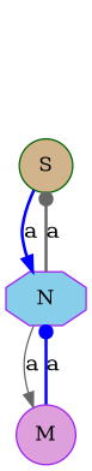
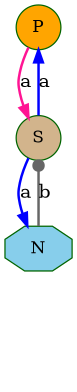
  digraph {
    rankdir=TB
    node [color=darkgreen shape=circle style=filled]
    edge [arrowhead=normal color=blue fontsize=15 style=bold]
+   n1 [fillcolor=orange label=P]
    n2 [fillcolor=tan label=S]
-   n3 [color=purple fillcolor=plum label=M]
-   n4 [color=purple fillcolor=skyblue label=N shape=octagon]
+   n4 [fillcolor=skyblue label=N shape=octagon]
+   n1 -> n2 [color=deeppink label=a]
+   n2 -> n1 [label=a]
    n2 -> n4 [label=a]
-   n3 -> n4 [arrowhead=dot label=a]
-   n4 -> n2 [arrowhead=dot color=gray40 label=a]
-   n4 -> n3 [color=gray40 label=a style=solid]
+   n4 -> n2 [arrowhead=dot color=gray40 label=b]
  }
